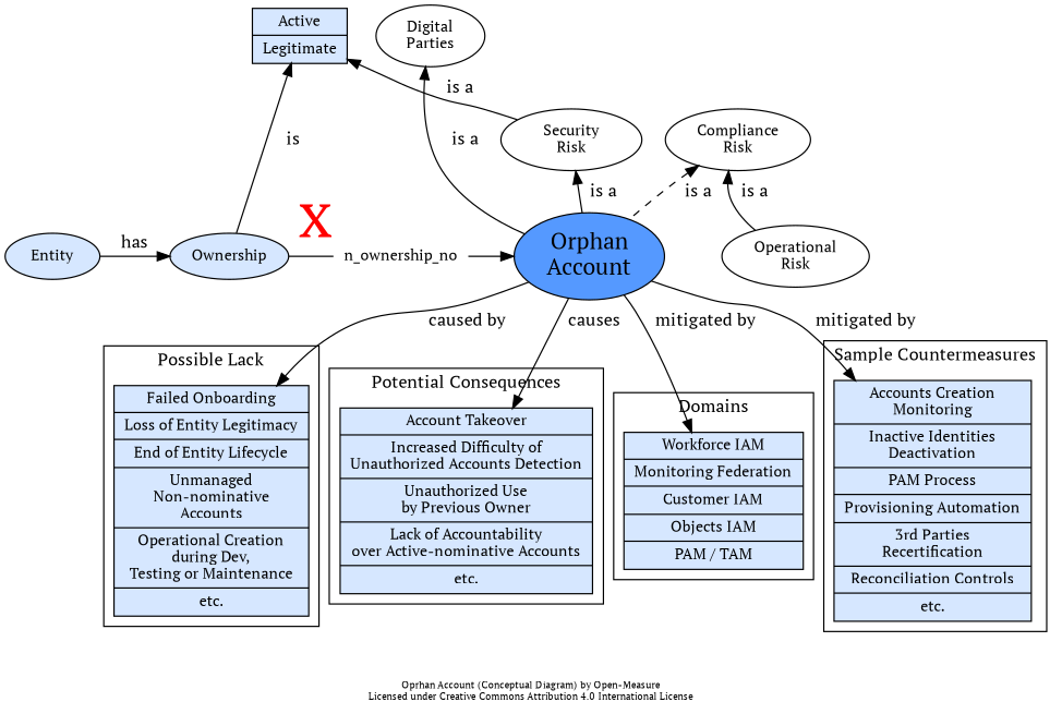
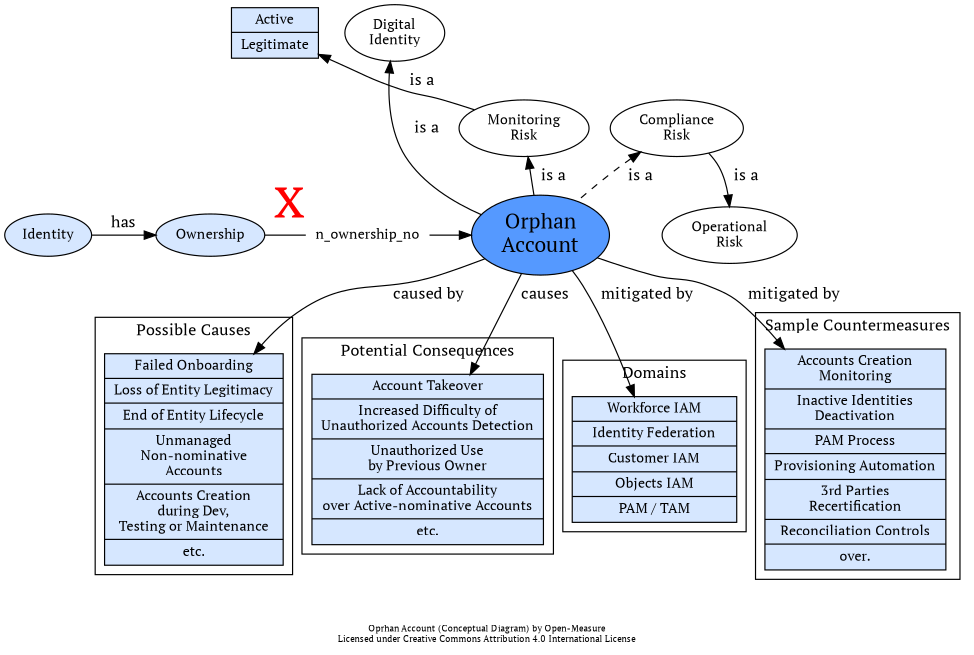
  digraph {
    compound=true
    fontname="PT Serif"
    fontsize=8
    label="Oprhan Account (Conceptual Diagram) by Open-Measure\nLicensed under Creative Commons Attribution 4.0 International License"
    newrank=true
    packmode=clust
    rankdir=TB
    ranksep=0.25
    splines=curve
    node [fillcolor="#d6e7ff" fontname="PT Serif" fontsize=12 shape=ellipse style=filled]
    edge [fontname="PT Serif" minlen=1 weight=10]
    n1 [fillcolor="#5599ff" fontsize=18 label="Orphan\nAccount"]
    n2 [label=Ownership]
    n_ownership_no [fillcolor=invis shape=none width=0]
-   n4 [label=Entity]
-   n5 [label="{Failed Onboarding|Loss of Entity Legitimacy|End of Entity Lifecycle|Unmanaged\nNon-nominative\nAccounts|Operational Creation\nduring Dev,\nTesting or Maintenance|etc.}" shape=record]
+   n4 [label=Identity]
+   n5 [label="{Failed Onboarding|Loss of Entity Legitimacy|End of Entity Lifecycle|Unmanaged\nNon-nominative\nAccounts|Accounts Creation\nduring Dev,\nTesting or Maintenance|etc.}" shape=record]
    n6 [label="{Account Takeover|Increased Difficulty of\nUnauthorized Accounts Detection|Unauthorized Use\nby Previous Owner|Lack of Accountability\nover Active-nominative Accounts|etc.}" shape=record]
-   n7 [label="{Workforce IAM|Monitoring Federation|Customer IAM|Objects IAM|PAM / TAM}" shape=record]
-   n8 [label="{Accounts Creation\nMonitoring|Inactive Identities\nDeactivation|PAM Process|Provisioning Automation|3rd Parties\nRecertification|Reconciliation Controls|etc.}" shape=record]
-   n9 [fillcolor="#ffffff" label="Digital\nParties"]
-   n10 [fillcolor="#ffffff" label="Security\nRisk"]
+   n7 [label="{Workforce IAM|Identity Federation|Customer IAM|Objects IAM|PAM / TAM}" shape=record]
+   n8 [label="{Accounts Creation\nMonitoring|Inactive Identities\nDeactivation|PAM Process|Provisioning Automation|3rd Parties\nRecertification|Reconciliation Controls|over.}" shape=record]
+   n9 [fillcolor="#ffffff" label="Digital\nIdentity"]
+   n10 [fillcolor="#ffffff" label="Monitoring\nRisk"]
    n11 [fillcolor="#ffffff" label="Compliance\nRisk"]
    n12 [fillcolor="#ffffff" label="Operational\nRisk"]
    n13 [label="{Active|Legitimate}" shape=record]
    subgraph sub_1 {
      rank=same
      n1
      n2
      n_ownership_no
      n4
    }
    subgraph sub_2 {
      rank=same
      n5
      n6
    }
    subgraph cluster_3 {
      fontsize=14
      label=Domains
      n7
    }
    subgraph cluster_4 {
      fontsize=14
-     label="Possible Lack"
+     label="Possible Causes"
      n5
    }
    subgraph cluster_5 {
      fontsize=14
      label="Potential Consequences"
      n6
    }
    subgraph cluster_6 {
      fontsize=14
      label="Sample Countermeasures"
      n8
    }
    n1 -> n5 [label="  caused by  " weight=""]
    n1 -> n6 [label="  causes  " weight=""]
    n1 -> n7 [label="  mitigated by  " weight=""]
    n1 -> n8 [label="  mitigated by  " weight=""]
    n2 -> n_ownership_no [arrowhead=none fontcolor="#ff0000" fontsize=50 headlabel=x labeldistance=0 weight=""]
    n_ownership_no -> n1
    n4 -> n2 [label="  has  "]
    n9 -> n1 [dir=back label="  is a  "]
    n9 -> n10 [style=invis weight=""]
    n10 -> n1 [dir=back label="  is a  "]
    n11 -> n1 [dir=back label="  is a  " style=dashed]
-   n11 -> n12 [dir=back label="  is a  "]
-   n13 -> n2 [dir=back label="  is  "]
+   n12 -> n11 [dir=back label="  is a  "]
    n13 -> n10 [dir=back label="  is a  "]
  }
